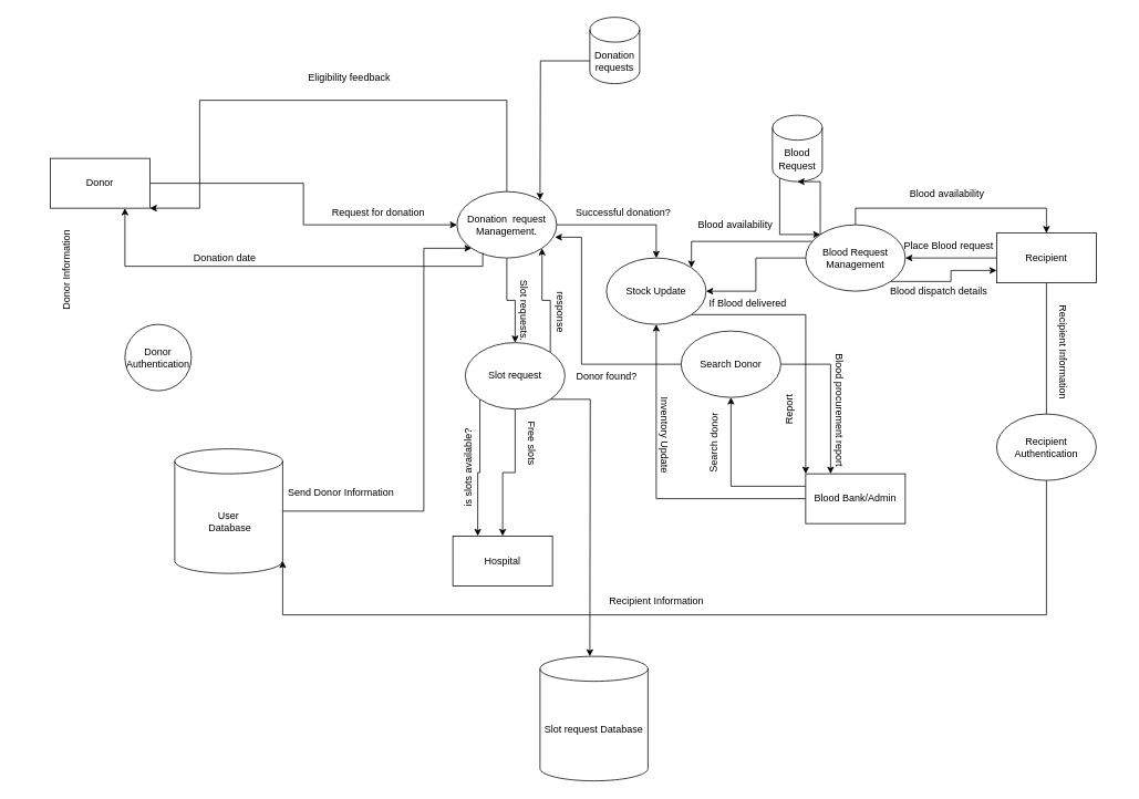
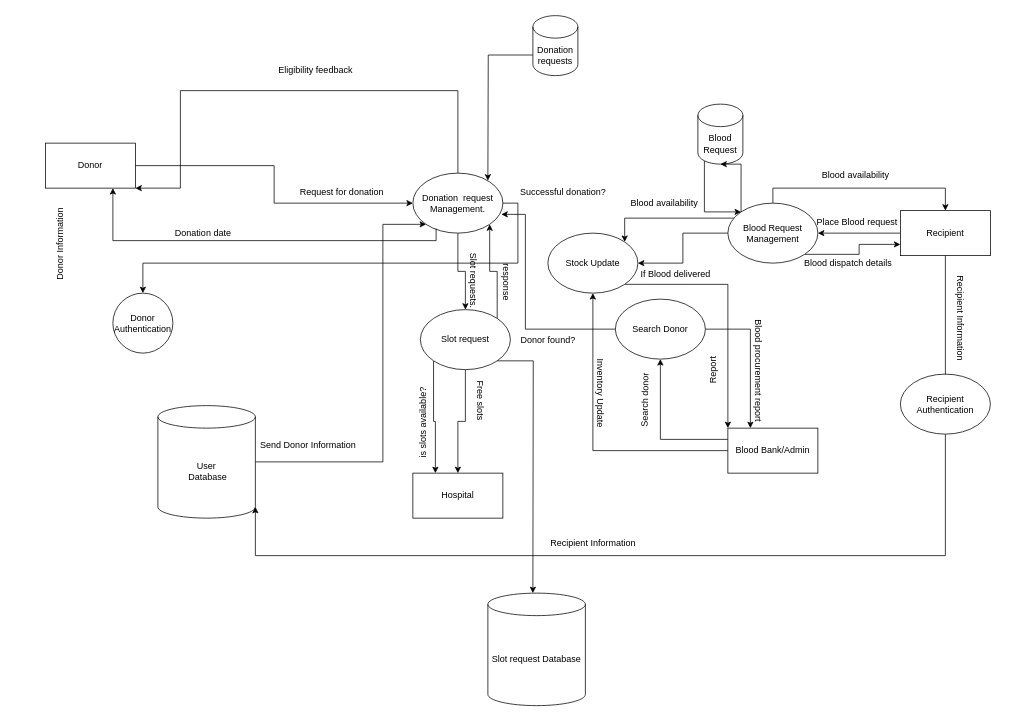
  <mxCell id="0" />
  <mxCell id="1" parent="0" />
  <mxCell id="2" style="edgeStyle=orthogonalEdgeStyle;rounded=0;orthogonalLoop=1;jettySize=auto;html=1;exitX=1;exitY=0.5;exitDx=0;exitDy=0;entryX=0;entryY=0.5;entryDx=0;entryDy=0;" parent="1" source="3" target="11" edge="1"><mxGeometry relative="1" as="geometry" /></mxCell>
  <mxCell id="3" value="Donor" style="rounded=0;whiteSpace=wrap;html=1;" parent="1" vertex="1"><mxGeometry x="60" y="190" width="120" height="60" as="geometry" /></mxCell>
- <mxCell id="4" value="Hospital" style="rounded=0;whiteSpace=wrap;html=1;" parent="1" vertex="1"><mxGeometry x="545" y="645" width="120" height="60" as="geometry" /></mxCell>
+ <mxCell id="4" value="Hospital" style="rounded=0;whiteSpace=wrap;html=1;" parent="1" vertex="1"><mxGeometry x="550" y="630" width="120" height="60" as="geometry" /></mxCell>
  <mxCell id="5" style="edgeStyle=orthogonalEdgeStyle;rounded=0;orthogonalLoop=1;jettySize=auto;html=1;exitX=0;exitY=0.5;exitDx=0;exitDy=0;entryX=0.5;entryY=1;entryDx=0;entryDy=0;" parent="1" source="7" target="21" edge="1"><mxGeometry relative="1" as="geometry" /></mxCell>
  <mxCell id="6" style="edgeStyle=orthogonalEdgeStyle;rounded=0;orthogonalLoop=1;jettySize=auto;html=1;exitX=0;exitY=0.25;exitDx=0;exitDy=0;" parent="1" source="7" target="49" edge="1"><mxGeometry relative="1" as="geometry" /></mxCell>
  <mxCell id="7" value="Blood Bank/Admin&lt;br&gt;" style="rounded=0;whiteSpace=wrap;html=1;" parent="1" vertex="1"><mxGeometry x="970" y="570" width="120" height="60" as="geometry" /></mxCell>
  <mxCell id="8" style="edgeStyle=orthogonalEdgeStyle;rounded=0;orthogonalLoop=1;jettySize=auto;html=1;entryX=1;entryY=1;entryDx=0;entryDy=0;" parent="1" source="11" target="3" edge="1"><mxGeometry relative="1" as="geometry"><mxPoint x="610" y="120" as="targetPoint" /><Array as="points"><mxPoint x="610" y="120" /><mxPoint x="240" y="120" /><mxPoint x="240" y="250" /></Array></mxGeometry></mxCell>
- <mxCell id="9" style="edgeStyle=orthogonalEdgeStyle;rounded=0;orthogonalLoop=1;jettySize=auto;html=1;exitX=1;exitY=0.5;exitDx=0;exitDy=0;entryX=0.5;entryY=0;entryDx=0;entryDy=0;" parent="1" source="11" target="21" edge="1"><mxGeometry relative="1" as="geometry" /></mxCell>
+ <mxCell id="9" style="edgeStyle=orthogonalEdgeStyle;rounded=0;orthogonalLoop=1;jettySize=auto;html=1;exitX=1;exitY=0.5;exitDx=0;exitDy=0;" parent="1" source="11" target="61" edge="1"><mxGeometry relative="1" as="geometry" /></mxCell>
  <mxCell id="10" style="edgeStyle=orthogonalEdgeStyle;rounded=0;orthogonalLoop=1;jettySize=auto;html=1;exitX=0.5;exitY=1;exitDx=0;exitDy=0;" parent="1" source="11" target="45" edge="1"><mxGeometry relative="1" as="geometry" /></mxCell>
  <mxCell id="11" value="Donation&amp;nbsp; request Management." style="ellipse;whiteSpace=wrap;html=1;" parent="1" vertex="1"><mxGeometry x="550" y="230" width="120" height="80" as="geometry" /></mxCell>
  <mxCell id="12" style="edgeStyle=orthogonalEdgeStyle;rounded=0;orthogonalLoop=1;jettySize=auto;html=1;entryX=0.75;entryY=1;entryDx=0;entryDy=0;exitX=0.258;exitY=0.925;exitDx=0;exitDy=0;exitPerimeter=0;" parent="1" source="11" target="3" edge="1"><mxGeometry relative="1" as="geometry"><mxPoint x="580" y="320" as="sourcePoint" /><Array as="points"><mxPoint x="581" y="320" /><mxPoint x="150" y="320" /></Array></mxGeometry></mxCell>
  <mxCell id="13" style="edgeStyle=orthogonalEdgeStyle;rounded=0;orthogonalLoop=1;jettySize=auto;html=1;entryX=1;entryY=0;entryDx=0;entryDy=0;" parent="1" source="17" target="21" edge="1"><mxGeometry relative="1" as="geometry"><Array as="points"><mxPoint x="832" y="290" /></Array></mxGeometry></mxCell>
  <mxCell id="14" style="edgeStyle=orthogonalEdgeStyle;rounded=0;orthogonalLoop=1;jettySize=auto;html=1;exitX=1;exitY=1;exitDx=0;exitDy=0;entryX=0;entryY=0.75;entryDx=0;entryDy=0;" parent="1" source="17" target="19" edge="1"><mxGeometry relative="1" as="geometry" /></mxCell>
  <mxCell id="15" style="edgeStyle=orthogonalEdgeStyle;rounded=0;orthogonalLoop=1;jettySize=auto;html=1;exitX=0;exitY=0.5;exitDx=0;exitDy=0;entryX=1;entryY=0.5;entryDx=0;entryDy=0;" parent="1" source="17" target="21" edge="1"><mxGeometry relative="1" as="geometry" /></mxCell>
  <mxCell id="16" style="edgeStyle=orthogonalEdgeStyle;rounded=0;orthogonalLoop=1;jettySize=auto;html=1;entryX=0.5;entryY=0;entryDx=0;entryDy=0;" parent="1" source="17" target="19" edge="1"><mxGeometry relative="1" as="geometry"><mxPoint x="1030" y="210" as="targetPoint" /><Array as="points"><mxPoint x="1030" y="250" /><mxPoint x="1260" y="250" /></Array></mxGeometry></mxCell>
  <mxCell id="17" value="Blood Request Management" style="ellipse;whiteSpace=wrap;html=1;" parent="1" vertex="1"><mxGeometry x="970" y="270" width="120" height="80" as="geometry" /></mxCell>
  <mxCell id="18" style="edgeStyle=orthogonalEdgeStyle;rounded=0;orthogonalLoop=1;jettySize=auto;html=1;entryX=1;entryY=0.5;entryDx=0;entryDy=0;" parent="1" source="19" target="17" edge="1"><mxGeometry relative="1" as="geometry" /></mxCell>
  <mxCell id="19" value="Recipient" style="rounded=0;whiteSpace=wrap;html=1;" parent="1" vertex="1"><mxGeometry x="1200" y="280" width="120" height="60" as="geometry" /></mxCell>
  <mxCell id="20" style="edgeStyle=orthogonalEdgeStyle;rounded=0;orthogonalLoop=1;jettySize=auto;html=1;exitX=1;exitY=1;exitDx=0;exitDy=0;entryX=0;entryY=0;entryDx=0;entryDy=0;" parent="1" source="21" target="7" edge="1"><mxGeometry relative="1" as="geometry" /></mxCell>
  <mxCell id="21" value="Stock Update" style="ellipse;whiteSpace=wrap;html=1;" parent="1" vertex="1"><mxGeometry x="730" y="310" width="120" height="80" as="geometry" /></mxCell>
  <mxCell id="22" style="edgeStyle=orthogonalEdgeStyle;rounded=0;orthogonalLoop=1;jettySize=auto;html=1;exitX=1;exitY=0.5;exitDx=0;exitDy=0;exitPerimeter=0;entryX=0;entryY=1;entryDx=0;entryDy=0;" parent="1" source="23" target="11" edge="1"><mxGeometry relative="1" as="geometry"><Array as="points"><mxPoint x="510" y="615" /><mxPoint x="510" y="298" /></Array></mxGeometry></mxCell>
  <mxCell id="23" value="User&lt;br&gt;&amp;nbsp;Database" style="shape=cylinder3;whiteSpace=wrap;html=1;boundedLbl=1;backgroundOutline=1;size=15;" parent="1" vertex="1"><mxGeometry x="210" y="540" width="130" height="150" as="geometry" /></mxCell>
  <mxCell id="24" value="Eligibility feedback" style="text;html=1;align=center;verticalAlign=middle;resizable=0;points=[];autosize=1;strokeColor=none;fillColor=none;" parent="1" vertex="1"><mxGeometry x="360" y="78" width="120" height="30" as="geometry" /></mxCell>
  <mxCell id="25" value="Request for donation" style="text;html=1;align=center;verticalAlign=middle;resizable=0;points=[];autosize=1;strokeColor=none;fillColor=none;" parent="1" vertex="1"><mxGeometry x="390" y="240" width="130" height="30" as="geometry" /></mxCell>
  <mxCell id="26" value="Donation date" style="text;html=1;align=center;verticalAlign=middle;resizable=0;points=[];autosize=1;strokeColor=none;fillColor=none;" parent="1" vertex="1"><mxGeometry x="220" y="295" width="100" height="30" as="geometry" /></mxCell>
  <mxCell id="27" value="Donor Information" style="text;html=1;align=center;verticalAlign=middle;resizable=0;points=[];autosize=1;strokeColor=none;fillColor=none;rotation=-90;" parent="1" vertex="1"><mxGeometry x="20" y="310" width="120" height="30" as="geometry" /></mxCell>
  <mxCell id="28" value="Successful donation?" style="text;html=1;align=center;verticalAlign=middle;resizable=0;points=[];autosize=1;strokeColor=none;fillColor=none;" parent="1" vertex="1"><mxGeometry x="680" y="240" width="140" height="30" as="geometry" /></mxCell>
  <mxCell id="29" value="Send Donor Information" style="text;html=1;align=center;verticalAlign=middle;resizable=0;points=[];autosize=1;strokeColor=none;fillColor=none;" parent="1" vertex="1"><mxGeometry x="335" y="578" width="150" height="30" as="geometry" /></mxCell>
  <mxCell id="30" value="Free slots" style="text;html=1;align=center;verticalAlign=middle;resizable=0;points=[];autosize=1;strokeColor=none;fillColor=none;rotation=90;" parent="1" vertex="1"><mxGeometry x="600" y="518" width="80" height="30" as="geometry" /></mxCell>
  <mxCell id="31" value="is slots available?" style="text;html=1;align=center;verticalAlign=middle;resizable=0;points=[];autosize=1;strokeColor=none;fillColor=none;rotation=-90;" parent="1" vertex="1"><mxGeometry x="504" y="548" width="120" height="30" as="geometry" /></mxCell>
  <mxCell id="32" value="Place Blood request" style="text;html=1;align=center;verticalAlign=middle;resizable=0;points=[];autosize=1;strokeColor=none;fillColor=none;" parent="1" vertex="1"><mxGeometry x="1077" y="280" width="130" height="30" as="geometry" /></mxCell>
  <mxCell id="33" value="Blood availability" style="text;html=1;align=center;verticalAlign=middle;resizable=0;points=[];autosize=1;strokeColor=none;fillColor=none;rotation=0;" parent="1" vertex="1"><mxGeometry x="830" y="255" width="110" height="30" as="geometry" /></mxCell>
  <mxCell id="34" value="Blood dispatch details" style="text;html=1;align=center;verticalAlign=middle;resizable=0;points=[];autosize=1;strokeColor=none;fillColor=none;" parent="1" vertex="1"><mxGeometry x="1060" y="335" width="140" height="30" as="geometry" /></mxCell>
  <mxCell id="35" style="edgeStyle=orthogonalEdgeStyle;rounded=0;orthogonalLoop=1;jettySize=auto;html=1;exitX=0.5;exitY=1;exitDx=0;exitDy=0;entryX=1;entryY=1;entryDx=0;entryDy=-15;entryPerimeter=0;" parent="1" source="19" target="23" edge="1"><mxGeometry relative="1" as="geometry"><Array as="points"><mxPoint x="1260" y="740" /><mxPoint x="340" y="740" /></Array></mxGeometry></mxCell>
  <mxCell id="36" value="Recipient Information" style="text;html=1;align=center;verticalAlign=middle;resizable=0;points=[];autosize=1;strokeColor=none;fillColor=none;" parent="1" vertex="1"><mxGeometry x="720" y="708" width="140" height="30" as="geometry" /></mxCell>
  <mxCell id="37" value="If Blood delivered" style="text;html=1;align=center;verticalAlign=middle;resizable=0;points=[];autosize=1;strokeColor=none;fillColor=none;" parent="1" vertex="1"><mxGeometry x="840" y="350" width="120" height="30" as="geometry" /></mxCell>
  <mxCell id="38" value="Blood availability" style="text;html=1;align=center;verticalAlign=middle;resizable=0;points=[];autosize=1;strokeColor=none;fillColor=none;" parent="1" vertex="1"><mxGeometry x="1085" y="218" width="110" height="30" as="geometry" /></mxCell>
  <mxCell id="39" value="Inventory Update" style="text;html=1;align=center;verticalAlign=middle;resizable=0;points=[];autosize=1;strokeColor=none;fillColor=none;rotation=90;" parent="1" vertex="1"><mxGeometry x="745" y="508" width="110" height="30" as="geometry" /></mxCell>
  <mxCell id="40" value="Report" style="text;html=1;align=center;verticalAlign=middle;resizable=0;points=[];autosize=1;strokeColor=none;fillColor=none;rotation=-90;" parent="1" vertex="1"><mxGeometry x="920" y="478" width="60" height="30" as="geometry" /></mxCell>
  <mxCell id="41" style="edgeStyle=orthogonalEdgeStyle;rounded=0;orthogonalLoop=1;jettySize=auto;html=1;exitX=0;exitY=1;exitDx=0;exitDy=0;entryX=0.25;entryY=0;entryDx=0;entryDy=0;" parent="1" source="45" target="4" edge="1"><mxGeometry relative="1" as="geometry" /></mxCell>
  <mxCell id="42" style="edgeStyle=orthogonalEdgeStyle;rounded=0;orthogonalLoop=1;jettySize=auto;html=1;entryX=0.5;entryY=0;entryDx=0;entryDy=0;" parent="1" source="45" target="4" edge="1"><mxGeometry relative="1" as="geometry" /></mxCell>
  <mxCell id="43" style="edgeStyle=orthogonalEdgeStyle;rounded=0;orthogonalLoop=1;jettySize=auto;html=1;exitX=1;exitY=0;exitDx=0;exitDy=0;entryX=1;entryY=1;entryDx=0;entryDy=0;" parent="1" source="45" target="11" edge="1"><mxGeometry relative="1" as="geometry" /></mxCell>
  <mxCell id="44" style="edgeStyle=orthogonalEdgeStyle;rounded=0;orthogonalLoop=1;jettySize=auto;html=1;exitX=1;exitY=1;exitDx=0;exitDy=0;" parent="1" source="45" edge="1"><mxGeometry relative="1" as="geometry"><mxPoint x="710" y="790" as="targetPoint" /></mxGeometry></mxCell>
  <mxCell id="45" value="Slot request" style="ellipse;whiteSpace=wrap;html=1;" parent="1" vertex="1"><mxGeometry x="560" y="412" width="120" height="80" as="geometry" /></mxCell>
  <mxCell id="46" value="Slot requests." style="text;html=1;align=center;verticalAlign=middle;resizable=0;points=[];autosize=1;strokeColor=none;fillColor=none;rotation=90;" parent="1" vertex="1"><mxGeometry x="580" y="358" width="100" height="30" as="geometry" /></mxCell>
  <mxCell id="47" value="response" style="text;html=1;align=center;verticalAlign=middle;resizable=0;points=[];autosize=1;strokeColor=none;fillColor=none;rotation=90;" parent="1" vertex="1"><mxGeometry x="640" y="360" width="70" height="30" as="geometry" /></mxCell>
  <mxCell id="48" style="edgeStyle=orthogonalEdgeStyle;rounded=0;orthogonalLoop=1;jettySize=auto;html=1;exitX=1;exitY=0.5;exitDx=0;exitDy=0;entryX=0.25;entryY=0;entryDx=0;entryDy=0;" parent="1" source="49" target="7" edge="1"><mxGeometry relative="1" as="geometry" /></mxCell>
  <mxCell id="49" value="Search Donor" style="ellipse;whiteSpace=wrap;html=1;" parent="1" vertex="1"><mxGeometry x="820" y="398" width="120" height="80" as="geometry" /></mxCell>
  <mxCell id="50" value="Search donor&lt;br&gt;" style="text;html=1;align=center;verticalAlign=middle;resizable=0;points=[];autosize=1;strokeColor=none;fillColor=none;rotation=-89;" parent="1" vertex="1"><mxGeometry x="810" y="518" width="100" height="30" as="geometry" /></mxCell>
  <mxCell id="51" style="edgeStyle=orthogonalEdgeStyle;rounded=0;orthogonalLoop=1;jettySize=auto;html=1;exitX=0;exitY=0.5;exitDx=0;exitDy=0;entryX=0.983;entryY=0.687;entryDx=0;entryDy=0;entryPerimeter=0;" parent="1" source="49" target="11" edge="1"><mxGeometry relative="1" as="geometry"><Array as="points"><mxPoint x="700" y="438" /><mxPoint x="700" y="285" /></Array></mxGeometry></mxCell>
  <mxCell id="52" value="Donor found?" style="text;html=1;align=center;verticalAlign=middle;resizable=0;points=[];autosize=1;strokeColor=none;fillColor=none;" parent="1" vertex="1"><mxGeometry x="680" y="438" width="100" height="30" as="geometry" /></mxCell>
  <mxCell id="53" value="Blood procurement report" style="text;html=1;align=center;verticalAlign=middle;resizable=0;points=[];autosize=1;strokeColor=none;fillColor=none;rotation=90;" parent="1" vertex="1"><mxGeometry x="930" y="478" width="160" height="30" as="geometry" /></mxCell>
  <mxCell id="54" value="Slot request Database&lt;br&gt;" style="shape=cylinder3;whiteSpace=wrap;html=1;boundedLbl=1;backgroundOutline=1;size=15;" parent="1" vertex="1"><mxGeometry x="650" y="790" width="130" height="150" as="geometry" /></mxCell>
  <mxCell id="55" style="edgeStyle=orthogonalEdgeStyle;rounded=0;orthogonalLoop=1;jettySize=auto;html=1;exitX=0;exitY=0;exitDx=0;exitDy=52.5;exitPerimeter=0;" parent="1" source="56" edge="1"><mxGeometry relative="1" as="geometry"><mxPoint x="650" y="240" as="targetPoint" /></mxGeometry></mxCell>
  <mxCell id="56" value="Donation requests" style="shape=cylinder3;whiteSpace=wrap;html=1;boundedLbl=1;backgroundOutline=1;size=15;" parent="1" vertex="1"><mxGeometry x="710" y="20" width="60" height="80" as="geometry" /></mxCell>
  <mxCell id="57" style="edgeStyle=orthogonalEdgeStyle;rounded=0;orthogonalLoop=1;jettySize=auto;html=1;exitX=0.145;exitY=1;exitDx=0;exitDy=-4.35;exitPerimeter=0;entryX=0;entryY=0;entryDx=0;entryDy=0;" parent="1" source="58" target="17" edge="1"><mxGeometry relative="1" as="geometry"><Array as="points"><mxPoint x="939" y="282" /></Array></mxGeometry></mxCell>
  <mxCell id="58" value="Blood Request" style="shape=cylinder3;whiteSpace=wrap;html=1;boundedLbl=1;backgroundOutline=1;size=15;" parent="1" vertex="1"><mxGeometry x="930" y="138" width="60" height="80" as="geometry" /></mxCell>
  <mxCell id="59" style="edgeStyle=orthogonalEdgeStyle;rounded=0;orthogonalLoop=1;jettySize=auto;html=1;exitX=0;exitY=0;exitDx=0;exitDy=0;entryX=0.5;entryY=1;entryDx=0;entryDy=0;entryPerimeter=0;" parent="1" source="17" target="58" edge="1"><mxGeometry relative="1" as="geometry"><Array as="points"><mxPoint x="988" y="218" /></Array></mxGeometry></mxCell>
  <mxCell id="60" value="Recipient Authentication" style="ellipse;whiteSpace=wrap;html=1;" parent="1" vertex="1"><mxGeometry x="1200" y="498" width="120" height="80" as="geometry" /></mxCell>
  <mxCell id="61" value="Donor Authentication" style="ellipse;whiteSpace=wrap;html=1;aspect=fixed;" parent="1" vertex="1"><mxGeometry x="150" y="390" width="80" height="80" as="geometry" /></mxCell>
  <mxCell id="62" value="Recipient Information" style="text;html=1;align=center;verticalAlign=middle;resizable=0;points=[];autosize=1;strokeColor=none;fillColor=none;rotation=90;" vertex="1" parent="1"><mxGeometry x="1210" y="408" width="140" height="30" as="geometry" /></mxCell>
